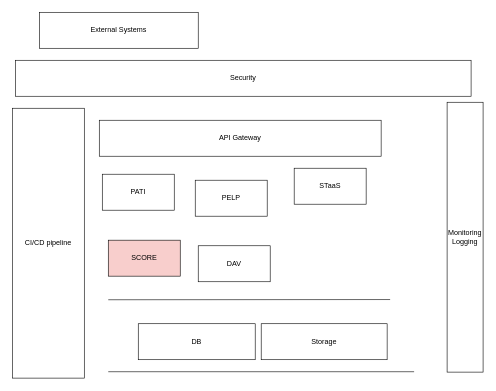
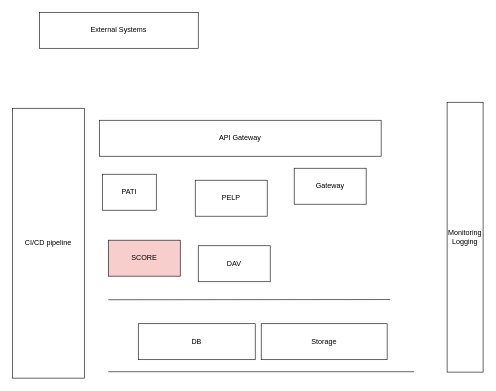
  <mxCell id="0" />
  <mxCell id="1" parent="0" />
  <mxCell id="2" value="DAV" style="rounded=0;whiteSpace=wrap;html=1;" vertex="1" parent="1"><mxGeometry x="330" y="409.33" width="120" height="60" as="geometry" /></mxCell>
- <mxCell id="3" value="PATI" style="rounded=0;whiteSpace=wrap;html=1;" vertex="1" parent="1"><mxGeometry x="170" y="290" width="120" height="60" as="geometry" /></mxCell>
+ <mxCell id="3" value="PATI" style="rounded=0;whiteSpace=wrap;html=1;" vertex="1" parent="1"><mxGeometry x="170" y="290" width="90" height="60" as="geometry" /></mxCell>
  <mxCell id="4" value="SCORE" style="rounded=0;whiteSpace=wrap;html=1;fillColor=#f8cecc;" vertex="1" parent="1"><mxGeometry x="180" y="400" width="120" height="60" as="geometry" /></mxCell>
  <mxCell id="5" value="PELP" style="rounded=0;whiteSpace=wrap;html=1;" vertex="1" parent="1"><mxGeometry x="325" y="300" width="120" height="60" as="geometry" /></mxCell>
- <mxCell id="6" value="STaaS" style="rounded=0;whiteSpace=wrap;html=1;" vertex="1" parent="1"><mxGeometry x="490" y="280" width="120" height="60" as="geometry" /></mxCell>
+ <mxCell id="6" value="Gateway" style="rounded=0;whiteSpace=wrap;html=1;" vertex="1" parent="1"><mxGeometry x="490" y="280" width="120" height="60" as="geometry" /></mxCell>
  <mxCell id="7" value="" style="endArrow=none;html=1;" edge="1" parent="1"><mxGeometry width="50" height="50" relative="1" as="geometry"><mxPoint x="180" y="499.33" as="sourcePoint" /><mxPoint x="650" y="499" as="targetPoint" /></mxGeometry></mxCell>
  <mxCell id="8" value="DB" style="rounded=0;whiteSpace=wrap;html=1;" vertex="1" parent="1"><mxGeometry x="230" y="539.33" width="195" height="60" as="geometry" /></mxCell>
  <mxCell id="9" value="Storage" style="rounded=0;whiteSpace=wrap;html=1;" vertex="1" parent="1"><mxGeometry x="435" y="539.33" width="210" height="60" as="geometry" /></mxCell>
  <mxCell id="10" value="" style="endArrow=none;html=1;" edge="1" parent="1"><mxGeometry width="50" height="50" relative="1" as="geometry"><mxPoint x="180" y="619.33" as="sourcePoint" /><mxPoint x="690" y="619.33" as="targetPoint" /></mxGeometry></mxCell>
  <mxCell id="11" value="Monitoring&lt;br&gt;Logging" style="rounded=0;whiteSpace=wrap;html=1;" vertex="1" parent="1"><mxGeometry x="745" y="170" width="60" height="450" as="geometry" /></mxCell>
  <mxCell id="12" value="CI/CD pipeline" style="rounded=0;whiteSpace=wrap;html=1;" vertex="1" parent="1"><mxGeometry x="20" y="180" width="120" height="450" as="geometry" /></mxCell>
- <mxCell id="13" value="Security" style="rounded=0;whiteSpace=wrap;html=1;" vertex="1" parent="1"><mxGeometry x="25" y="100" width="760" height="60" as="geometry" /></mxCell>
  <mxCell id="14" value="API Gateway" style="rounded=0;whiteSpace=wrap;html=1;" vertex="1" parent="1"><mxGeometry x="165" y="200" width="470" height="60" as="geometry" /></mxCell>
  <mxCell id="15" value="External Systems" style="rounded=0;whiteSpace=wrap;html=1;" vertex="1" parent="1"><mxGeometry x="65" y="20" width="265" height="60" as="geometry" /></mxCell>
